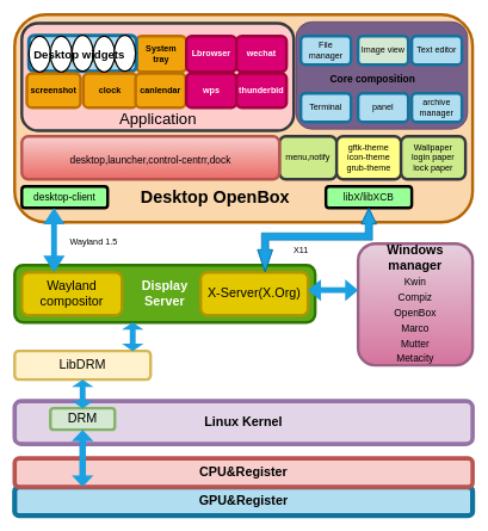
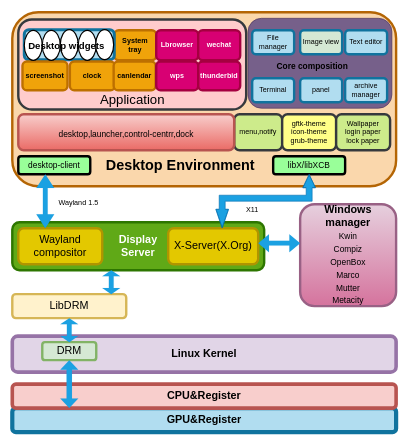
  <mxCell id="0" />
  <mxCell id="1" parent="0" />
  <mxCell id="2" value="&lt;font style=&quot;font-size: 18px&quot;&gt;&lt;b&gt;GPU&amp;amp;Register&lt;/b&gt;&lt;/font&gt;" style="rounded=1;whiteSpace=wrap;html=1;fillColor=#b1ddf0;strokeColor=#10739e;direction=west;strokeWidth=7;" parent="1" vertex="1"><mxGeometry x="20" y="680" width="640" height="40" as="geometry" /></mxCell>
  <mxCell id="3" value="&lt;b&gt;CPU&amp;amp;Register&lt;/b&gt;" style="rounded=1;whiteSpace=wrap;html=1;fontSize=18;strokeWidth=6;perimeterSpacing=1;fillColor=#f8cecc;strokeColor=#b85450;" parent="1" vertex="1"><mxGeometry x="20" y="640" width="640" height="40" as="geometry" /></mxCell>
  <mxCell id="4" value="&lt;b&gt;Linux Kernel&lt;/b&gt;" style="rounded=1;whiteSpace=wrap;html=1;fontSize=18;strokeWidth=6;fillColor=#e1d5e7;strokeColor=#9673a6;" parent="1" vertex="1"><mxGeometry x="20" y="560" width="640" height="60" as="geometry" /></mxCell>
  <mxCell id="5" value="DRM" style="rounded=1;whiteSpace=wrap;html=1;fontSize=18;strokeWidth=4;perimeterSpacing=0;fillColor=#d5e8d4;strokeColor=#82b366;" parent="1" vertex="1"><mxGeometry x="70" y="570" width="90" height="30" as="geometry" /></mxCell>
  <mxCell id="6" value="" style="shape=doubleArrow;direction=south;whiteSpace=wrap;html=1;fontSize=18;strokeWidth=0;fillColor=#1ba1e2;fontColor=#ffffff;strokeColor=#006EAF;" parent="1" vertex="1"><mxGeometry x="100" y="600" width="30" height="80" as="geometry" /></mxCell>
  <mxCell id="7" value="LibDRM" style="rounded=1;whiteSpace=wrap;html=1;fontSize=18;strokeWidth=4;fillColor=#fff2cc;strokeColor=#d6b656;" parent="1" vertex="1"><mxGeometry x="20" y="490" width="190" height="40" as="geometry" /></mxCell>
  <mxCell id="8" value="" style="shape=doubleArrow;direction=south;whiteSpace=wrap;html=1;fontSize=18;strokeWidth=0;fillColor=#1ba1e2;fontColor=#ffffff;strokeColor=#006EAF;arrowWidth=0.267;arrowSize=0.257;" parent="1" vertex="1"><mxGeometry x="100" y="530" width="30" height="40" as="geometry" /></mxCell>
  <mxCell id="9" value="&lt;b&gt;Display&lt;br&gt; Server&lt;/b&gt;" style="rounded=1;whiteSpace=wrap;html=1;fontSize=18;strokeWidth=4;fillColor=#60a917;fontColor=#ffffff;strokeColor=#2D7600;" parent="1" vertex="1"><mxGeometry x="20" y="370" width="420" height="80" as="geometry" /></mxCell>
  <mxCell id="10" value="X-Server(X.Org)" style="rounded=1;whiteSpace=wrap;html=1;fontSize=18;strokeWidth=4;fillColor=#e3c800;fontColor=#000000;strokeColor=#B09500;" parent="1" vertex="1"><mxGeometry x="280" y="380" width="150" height="60" as="geometry" /></mxCell>
  <mxCell id="11" value="Wayland&lt;br&gt;compositor" style="rounded=1;whiteSpace=wrap;html=1;fontSize=18;strokeWidth=4;fillColor=#e3c800;fontColor=#000000;strokeColor=#B09500;" parent="1" vertex="1"><mxGeometry x="30" y="380" width="140" height="60" as="geometry" /></mxCell>
  <mxCell id="12" value="" style="shape=doubleArrow;direction=south;whiteSpace=wrap;html=1;fontSize=18;strokeWidth=0;fillColor=#1ba1e2;fontColor=#ffffff;strokeColor=#006EAF;arrowWidth=0.267;arrowSize=0.257;" parent="1" vertex="1"><mxGeometry x="170" y="450" width="30" height="40" as="geometry" /></mxCell>
  <mxCell id="13" value="&lt;b&gt;Windows manager&lt;/b&gt;&lt;br&gt;&lt;div&gt;&lt;font style=&quot;font-size: 14px&quot;&gt;Kwin&lt;/font&gt;&lt;br&gt;&lt;/div&gt;&lt;div&gt;&lt;font style=&quot;font-size: 14px&quot;&gt;Compiz&lt;/font&gt;&lt;br&gt;&lt;/div&gt;&lt;div&gt;&lt;font style=&quot;font-size: 14px&quot;&gt;OpenBox&lt;/font&gt;&lt;br&gt;&lt;/div&gt;&lt;div&gt;&lt;font style=&quot;font-size: 14px&quot;&gt;Marco&lt;br&gt;&lt;/font&gt;&lt;/div&gt;&lt;div&gt;&lt;font style=&quot;font-size: 14px&quot;&gt;Mutter&lt;/font&gt;&lt;br&gt;&lt;font style=&quot;font-size: 14px&quot;&gt;Metacity&lt;/font&gt;&lt;/div&gt;" style="rounded=1;whiteSpace=wrap;html=1;fontSize=18;strokeWidth=4;fillColor=#e6d0de;gradientColor=#d5739d;strokeColor=#996185;" parent="1" vertex="1"><mxGeometry x="500" y="340" width="160" height="170" as="geometry" /></mxCell>
  <mxCell id="14" value="" style="shape=doubleArrow;direction=west;whiteSpace=wrap;html=1;fontSize=18;strokeWidth=0;fillColor=#1ba1e2;fontColor=#ffffff;strokeColor=#006EAF;arrowWidth=0.267;arrowSize=0.257;" parent="1" vertex="1"><mxGeometry x="430" y="390" width="70" height="30" as="geometry" /></mxCell>
  <mxCell id="15" value="" style="rounded=1;whiteSpace=wrap;html=1;fontSize=14;strokeWidth=4;fillColor=#fad7ac;strokeColor=#b46504;align=center;" parent="1" vertex="1"><mxGeometry x="20" y="20" width="640" height="290" as="geometry" /></mxCell>
  <mxCell id="16" value="desktop-client" style="rounded=1;whiteSpace=wrap;html=1;fontSize=14;strokeWidth=4;fillColor=#99FF99;" parent="1" vertex="1"><mxGeometry x="30" y="260" width="120" height="30" as="geometry" /></mxCell>
  <mxCell id="17" value="libX/libXCB" style="rounded=1;whiteSpace=wrap;html=1;fontSize=14;strokeWidth=4;fillColor=#99FF99;" parent="1" vertex="1"><mxGeometry x="455" y="260" width="120" height="30" as="geometry" /></mxCell>
  <mxCell id="18" value="" style="shape=doubleArrow;direction=south;whiteSpace=wrap;html=1;fontSize=18;strokeWidth=0;fillColor=#1ba1e2;fontColor=#ffffff;strokeColor=#006EAF;arrowWidth=0.267;arrowSize=0.257;" parent="1" vertex="1"><mxGeometry x="60" y="290" width="30" height="90" as="geometry" /></mxCell>
  <mxCell id="19" value="" style="shape=flexArrow;endArrow=classic;startArrow=classic;html=1;rounded=0;fontSize=18;entryX=0.5;entryY=1;entryDx=0;entryDy=0;startWidth=10;startSize=10;endWidth=10;endSize=7;fillColor=#1ba1e2;strokeColor=#006EAF;" parent="1" target="17" edge="1"><mxGeometry width="100" height="100" relative="1" as="geometry"><mxPoint x="370" y="380" as="sourcePoint" /><mxPoint x="470" y="285" as="targetPoint" /><Array as="points"><mxPoint x="370" y="330" /><mxPoint x="515" y="330" /></Array></mxGeometry></mxCell>
  <mxCell id="20" value="&lt;font style=&quot;font-size: 12px&quot;&gt;Wayland 1.5&lt;/font&gt;" style="text;html=1;resizable=0;autosize=1;align=center;verticalAlign=middle;points=[];fillColor=none;strokeColor=none;rounded=0;fontSize=18;" parent="1" vertex="1"><mxGeometry x="90" y="320" width="80" height="30" as="geometry" /></mxCell>
  <mxCell id="21" value="X11" style="text;html=1;resizable=0;autosize=1;align=center;verticalAlign=middle;points=[];fillColor=none;strokeColor=none;rounded=0;fontSize=12;" parent="1" vertex="1"><mxGeometry x="400" y="340" width="40" height="20" as="geometry" /></mxCell>
  <mxCell id="22" value="menu,notify" style="rounded=1;whiteSpace=wrap;html=1;fontSize=12;strokeWidth=4;fillColor=#cdeb8b;align=center;strokeColor=#36393d;" parent="1" vertex="1"><mxGeometry x="390" y="190" width="80" height="60" as="geometry" /></mxCell>
  <mxCell id="23" value="&lt;div&gt;gftk-theme&lt;/div&gt;&lt;div&gt;icon-theme&lt;/div&gt;&lt;div&gt;grub-theme&lt;br&gt;&lt;/div&gt;" style="rounded=1;whiteSpace=wrap;html=1;fontSize=12;strokeWidth=4;fillColor=#ffff88;align=center;strokeColor=#36393d;" parent="1" vertex="1"><mxGeometry x="470" y="190" width="90" height="60" as="geometry" /></mxCell>
- <mxCell id="24" value="&lt;b&gt;&lt;font style=&quot;font-size: 24px&quot;&gt;Desktop OpenBox&lt;/font&gt;&lt;/b&gt;" style="text;html=1;resizable=0;autosize=1;align=center;verticalAlign=middle;points=[];fillColor=none;strokeColor=none;rounded=0;fontSize=12;" parent="1" vertex="1"><mxGeometry x="170" y="265" width="260" height="20" as="geometry" /></mxCell>
+ <mxCell id="24" value="&lt;b&gt;&lt;font style=&quot;font-size: 24px&quot;&gt;Desktop Environment&lt;/font&gt;&lt;/b&gt;" style="text;html=1;resizable=0;autosize=1;align=center;verticalAlign=middle;points=[];fillColor=none;strokeColor=none;rounded=0;fontSize=12;" parent="1" vertex="1"><mxGeometry x="170" y="265" width="260" height="20" as="geometry" /></mxCell>
  <mxCell id="25" value="&lt;font style=&quot;font-size: 14px&quot;&gt;desktop,launcher,control-centrr,dock&lt;/font&gt;" style="rounded=1;whiteSpace=wrap;html=1;fontSize=24;strokeWidth=4;fillColor=#f8cecc;align=center;gradientColor=#ea6b66;strokeColor=#b85450;" parent="1" vertex="1"><mxGeometry x="30" y="190" width="360" height="60" as="geometry" /></mxCell>
  <mxCell id="26" value="" style="rounded=1;whiteSpace=wrap;html=1;fontSize=24;strokeWidth=4;fillColor=#ffcccc;align=center;strokeColor=#36393d;" parent="1" vertex="1"><mxGeometry x="30" y="32" width="380" height="150" as="geometry" /></mxCell>
  <mxCell id="27" value="&lt;font style=&quot;font-size: 12px&quot;&gt;&lt;b&gt;&lt;font style=&quot;font-size: 12px&quot;&gt;System &lt;font style=&quot;font-size: 12px&quot;&gt;tray&lt;/font&gt;&lt;/font&gt;&lt;/b&gt;&lt;/font&gt;" style="rounded=1;whiteSpace=wrap;html=1;fontSize=12;strokeWidth=4;fillColor=#f0a30a;align=center;strokeColor=#BD7000;fontColor=#000000;" parent="1" vertex="1"><mxGeometry x="190" y="50" width="70" height="50" as="geometry" /></mxCell>
  <mxCell id="28" value="&lt;font style=&quot;font-size: 22px&quot;&gt;Application&lt;/font&gt;" style="text;html=1;resizable=0;autosize=1;align=center;verticalAlign=middle;points=[];fillColor=none;strokeColor=none;rounded=0;fontSize=24;rotation=0;" parent="1" vertex="1"><mxGeometry x="160" y="146" width="120" height="40" as="geometry" /></mxCell>
  <mxCell id="29" value="&lt;div&gt;Wallpaper&lt;/div&gt;&lt;div&gt;login paper&lt;/div&gt;&lt;div&gt;lock paper&lt;br&gt;&lt;/div&gt;" style="rounded=1;whiteSpace=wrap;html=1;fontSize=12;strokeWidth=4;fillColor=#cdeb8b;align=center;strokeColor=#36393d;" vertex="1" parent="1"><mxGeometry x="560" y="190" width="90" height="60" as="geometry" /></mxCell>
  <mxCell id="30" value="" style="rounded=1;whiteSpace=wrap;html=1;fillColor=#76608a;fontColor=#ffffff;strokeColor=#432D57;" vertex="1" parent="1"><mxGeometry x="413" y="30" width="240" height="150" as="geometry" /></mxCell>
  <mxCell id="31" value="File manager" style="rounded=1;whiteSpace=wrap;html=1;fontSize=12;strokeWidth=4;fillColor=#b1ddf0;align=center;strokeColor=#10739e;" parent="1" vertex="1"><mxGeometry x="420" y="50" width="70" height="40" as="geometry" /></mxCell>
  <mxCell id="32" value="Terminal" style="rounded=1;whiteSpace=wrap;html=1;fontSize=12;strokeWidth=4;fillColor=#b1ddf0;align=center;strokeColor=#10739e;" parent="1" vertex="1"><mxGeometry x="420" y="130" width="70" height="40" as="geometry" /></mxCell>
  <mxCell id="33" value="Text editor" style="rounded=1;whiteSpace=wrap;html=1;fontSize=12;strokeWidth=4;fillColor=#b1ddf0;align=center;strokeColor=#10739e;" parent="1" vertex="1"><mxGeometry x="575" y="50" width="70" height="40" as="geometry" /></mxCell>
  <mxCell id="34" value="panel" style="rounded=1;whiteSpace=wrap;html=1;fontSize=12;strokeWidth=4;fillColor=#b1ddf0;align=center;strokeColor=#10739e;" vertex="1" parent="1"><mxGeometry x="500" y="130" width="70" height="40" as="geometry" /></mxCell>
  <mxCell id="35" value="Image view" style="rounded=1;whiteSpace=wrap;html=1;fontSize=12;strokeWidth=4;fillColor=#d5e8d4;align=center;strokeColor=#10739e;" parent="1" vertex="1"><mxGeometry x="500" y="50" width="70" height="40" as="geometry" /></mxCell>
  <mxCell id="36" value="archive manager" style="rounded=1;whiteSpace=wrap;html=1;fontSize=12;strokeWidth=4;fillColor=#b1ddf0;align=center;strokeColor=#10739e;" vertex="1" parent="1"><mxGeometry x="575" y="130" width="70" height="40" as="geometry" /></mxCell>
  <mxCell id="37" value="&lt;b&gt;&lt;font style=&quot;font-size: 14px&quot;&gt;Core composition&lt;/font&gt;&lt;/b&gt;" style="text;html=1;resizable=0;autosize=1;align=center;verticalAlign=middle;points=[];fillColor=none;strokeColor=none;rounded=0;rotation=0;" vertex="1" parent="1"><mxGeometry x="455" y="100" width="130" height="20" as="geometry" /></mxCell>
  <mxCell id="38" value="" style="rounded=1;whiteSpace=wrap;html=1;fontSize=14;strokeWidth=5;perimeterSpacing=0;fillColor=#b1ddf0;strokeColor=#10739e;" vertex="1" parent="1"><mxGeometry x="40" y="49" width="150" height="50" as="geometry" /></mxCell>
  <mxCell id="39" value="&lt;b&gt;clock&lt;/b&gt;" style="rounded=1;whiteSpace=wrap;html=1;fontSize=12;strokeWidth=4;fillColor=#f0a30a;align=center;strokeColor=#BD7000;fontColor=#000000;" vertex="1" parent="1"><mxGeometry x="116" y="102" width="75" height="48" as="geometry" /></mxCell>
  <mxCell id="40" value="&lt;font style=&quot;font-size: 12px&quot;&gt;&lt;b&gt;&lt;font style=&quot;font-size: 12px&quot;&gt;canlendar&lt;/font&gt;&lt;/b&gt;&lt;/font&gt;" style="rounded=1;whiteSpace=wrap;html=1;fontSize=12;strokeWidth=4;fillColor=#f0a30a;align=center;strokeColor=#BD7000;fontColor=#000000;" vertex="1" parent="1"><mxGeometry x="189" y="102" width="70" height="48" as="geometry" /></mxCell>
  <mxCell id="41" value="&lt;b&gt;Lbrowser&lt;/b&gt;" style="rounded=1;whiteSpace=wrap;html=1;fontSize=12;strokeWidth=4;fillColor=#d80073;align=center;strokeColor=#A50040;fontColor=#ffffff;" vertex="1" parent="1"><mxGeometry x="260" y="50" width="70" height="50" as="geometry" /></mxCell>
  <mxCell id="42" value="&lt;b&gt;wps&lt;/b&gt;" style="rounded=1;whiteSpace=wrap;html=1;fontSize=12;strokeWidth=4;fillColor=#d80073;align=center;strokeColor=#A50040;fontColor=#ffffff;" vertex="1" parent="1"><mxGeometry x="260" y="102" width="70" height="48" as="geometry" /></mxCell>
  <mxCell id="43" value="&lt;b&gt;wechat&lt;/b&gt;" style="rounded=1;whiteSpace=wrap;html=1;fontSize=12;strokeWidth=4;fillColor=#d80073;align=center;strokeColor=#A50040;fontColor=#ffffff;" vertex="1" parent="1"><mxGeometry x="330" y="50" width="70" height="50" as="geometry" /></mxCell>
  <mxCell id="44" value="&lt;b&gt;thunderbid&lt;/b&gt;" style="rounded=1;whiteSpace=wrap;html=1;fontSize=12;strokeWidth=4;fillColor=#d80073;align=center;strokeColor=#A50040;fontColor=#ffffff;" vertex="1" parent="1"><mxGeometry x="330" y="102" width="70" height="48" as="geometry" /></mxCell>
  <mxCell id="45" value="&lt;font style=&quot;font-size: 12px&quot;&gt;&lt;b&gt;&lt;font style=&quot;font-size: 12px&quot;&gt;screenshot&lt;/font&gt;&lt;/b&gt;&lt;/font&gt;" style="rounded=1;whiteSpace=wrap;html=1;fontSize=12;strokeWidth=4;fillColor=#f0a30a;align=center;strokeColor=#BD7000;fontColor=#000000;" parent="1" vertex="1"><mxGeometry x="37" y="102" width="75" height="48" as="geometry" /></mxCell>
  <mxCell id="46" value="" style="ellipse;whiteSpace=wrap;html=1;fontSize=22;fontColor=#000000;strokeWidth=2;direction=south;" vertex="1" parent="1"><mxGeometry x="40" y="50" width="30" height="50" as="geometry" /></mxCell>
  <mxCell id="47" value="" style="ellipse;whiteSpace=wrap;html=1;fontSize=22;fontColor=#000000;strokeWidth=2;direction=south;" vertex="1" parent="1"><mxGeometry x="70" y="50" width="30" height="50" as="geometry" /></mxCell>
  <mxCell id="48" value="" style="ellipse;whiteSpace=wrap;html=1;fontSize=22;fontColor=#000000;strokeWidth=2;direction=south;" vertex="1" parent="1"><mxGeometry x="100" y="49" width="30" height="50" as="geometry" /></mxCell>
  <mxCell id="49" value="" style="ellipse;whiteSpace=wrap;html=1;fontSize=22;fontColor=#000000;strokeWidth=2;direction=south;" vertex="1" parent="1"><mxGeometry x="130" y="50" width="30" height="50" as="geometry" /></mxCell>
  <mxCell id="50" value="" style="ellipse;whiteSpace=wrap;html=1;fontSize=22;fontColor=#000000;strokeWidth=2;direction=south;" vertex="1" parent="1"><mxGeometry x="159" y="49" width="30" height="50" as="geometry" /></mxCell>
  <mxCell id="51" value="&lt;font style=&quot;font-size: 16px&quot;&gt;&lt;b&gt;Desktop widgets&lt;/b&gt;&lt;/font&gt;" style="text;html=1;resizable=0;autosize=1;align=center;verticalAlign=middle;points=[];fillColor=none;strokeColor=none;rounded=0;fontSize=14;" vertex="1" parent="1"><mxGeometry x="40" y="65" width="140" height="20" as="geometry" /></mxCell>
